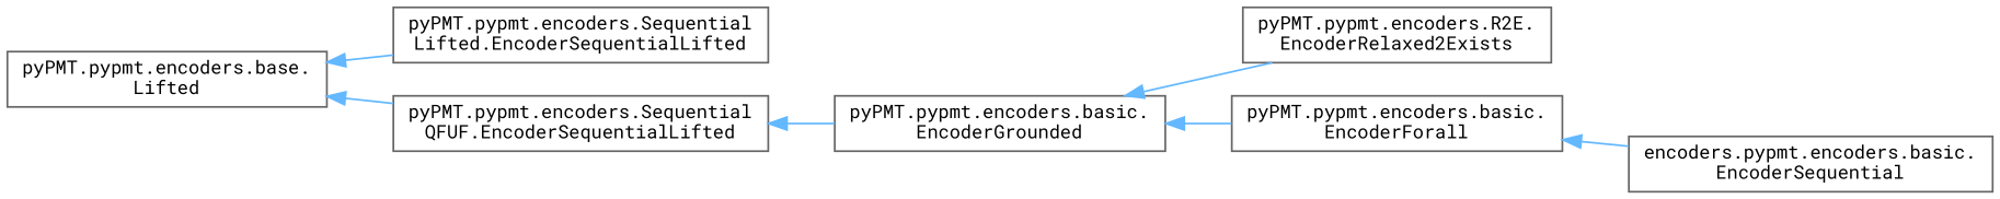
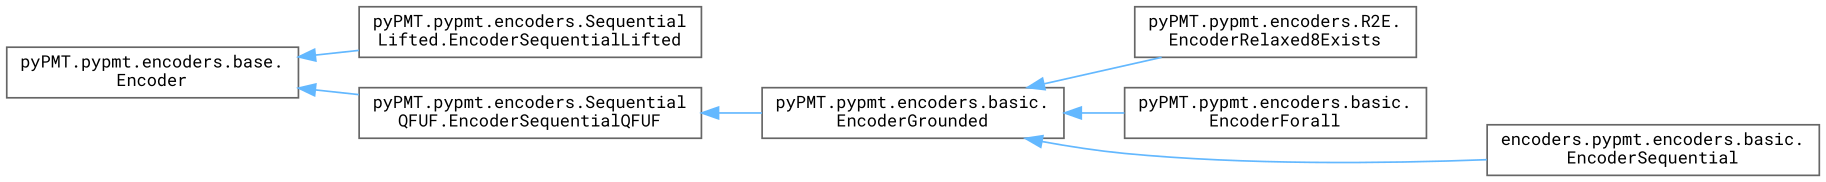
  digraph {
    fontname="Roboto Mono"
    rankdir=LR
    node [color=grey40 fillcolor=white fontname="Roboto Mono" fontsize=10 shape=box style=filled]
    edge [color=steelblue1 dir=back fontname="Roboto Mono" fontsize=10 labelfontname=Helvetica labelfontsize=10 style=solid]
-   n1 [height=0.2 label="pyPMT.pypmt.encoders.base.\lLifted" width=0.4]
+   n1 [height=0.2 label="pyPMT.pypmt.encoders.base.\lEncoder" width=0.4]
    n2 [height=0.2 label="pyPMT.pypmt.encoders.Sequential\lLifted.EncoderSequentialLifted" width=0.4]
-   n3 [height=0.2 label="pyPMT.pypmt.encoders.Sequential\lQFUF.EncoderSequentialLifted" width=0.4]
+   n3 [height=0.2 label="pyPMT.pypmt.encoders.Sequential\lQFUF.EncoderSequentialQFUF" width=0.4]
    n4 [height=0.2 label="pyPMT.pypmt.encoders.basic.\lEncoderGrounded" width=0.4]
-   n5 [height=0.2 label="pyPMT.pypmt.encoders.R2E.\lEncoderRelaxed2Exists" width=0.4]
+   n5 [height=0.2 label="pyPMT.pypmt.encoders.R2E.\lEncoderRelaxed8Exists" width=0.4]
    n6 [height=0.2 label="pyPMT.pypmt.encoders.basic.\lEncoderForall" width=0.4]
    n7 [height=0.2 label="encoders.pypmt.encoders.basic.\lEncoderSequential" width=0.4]
    n1 -> n2
    n1 -> n3
    n3 -> n4
    n4 -> n5
    n4 -> n6
-   n6 -> n7
+   n4 -> n7
  }
